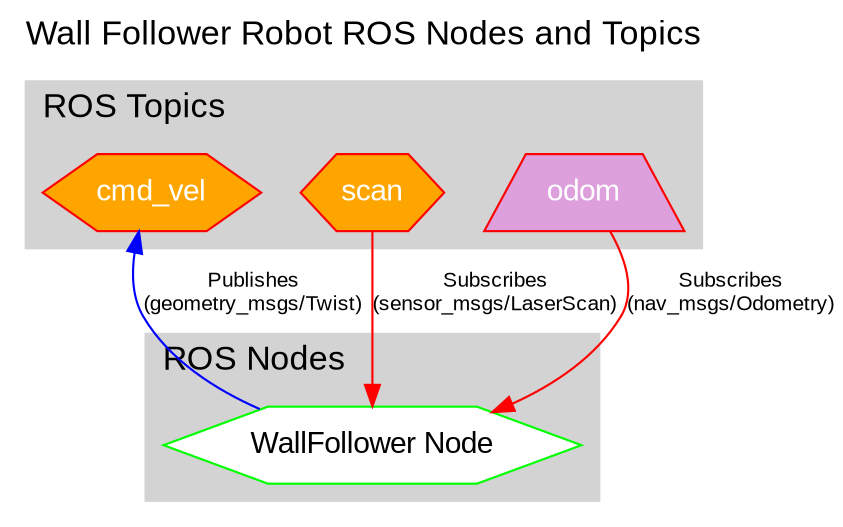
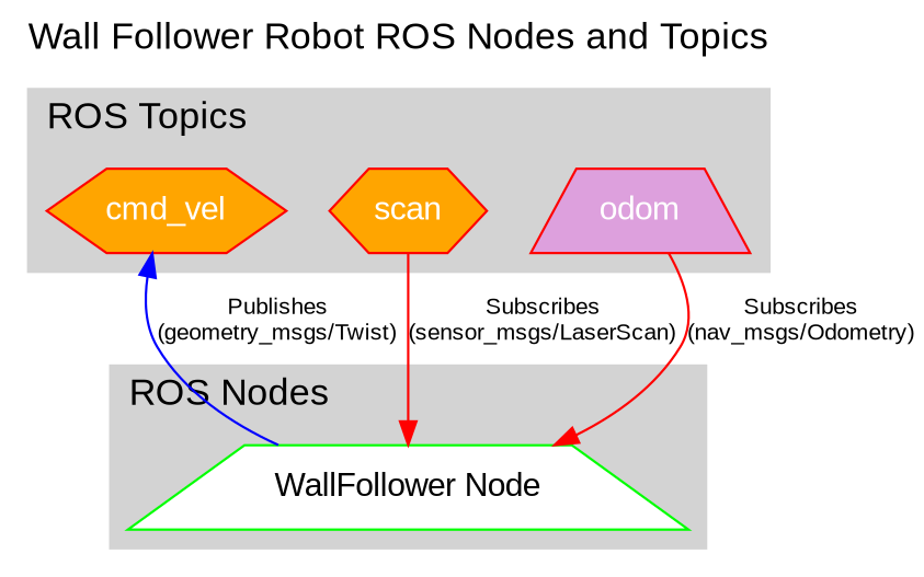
  digraph {
    fontsize=16
    label="Wall Follower Robot ROS Nodes and Topics"
    labeljust=left
    labelloc=top
    fontname="Liberation Sans"
    node [color=red fontcolor=white shape=trapezium style=filled fillcolor=orange fontname="Liberation Sans"]
    edge [color=red fontsize=10 fontname="Liberation Sans"]
-   "WallFollower Node" [color=green fontcolor=black shape=hexagon fillcolor=white]
+   "WallFollower Node" [color=green fontcolor=black fillcolor=white]
    scan [shape=hexagon]
    odom [fillcolor=plum]
    cmd_vel [shape=hexagon]
    subgraph cluster_1 {
      color=lightgrey
      label="ROS Nodes"
      style=filled
      "WallFollower Node"
    }
    subgraph cluster_2 {
      color=lightgrey
      label="ROS Topics"
      style=filled
      scan
      odom
      cmd_vel
    }
    "WallFollower Node" -> cmd_vel [color=blue label="Publishes\n(geometry_msgs/Twist)"]
    scan -> "WallFollower Node" [label="Subscribes\n(sensor_msgs/LaserScan)"]
    odom -> "WallFollower Node" [label="Subscribes\n(nav_msgs/Odometry)"]
  }
